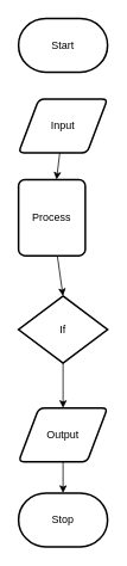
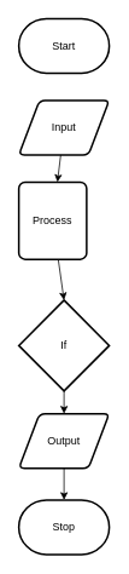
  <mxCell id="0" />
  <mxCell id="1" parent="0" />
  <mxCell id="2" value="Start" style="strokeWidth=2;html=1;shape=mxgraph.flowchart.terminator;whiteSpace=wrap;" vertex="1" parent="1"><mxGeometry x="20" y="20" width="100" height="60" as="geometry" /></mxCell>
  <mxCell id="3" style="edgeStyle=none;html=1;entryX=0.5;entryY=0;entryDx=0;entryDy=0;entryPerimeter=0;" edge="1" parent="1" source="4" target="8"><mxGeometry relative="1" as="geometry" /></mxCell>
  <mxCell id="4" value="Process" style="rounded=1;whiteSpace=wrap;html=1;absoluteArcSize=1;arcSize=14;strokeWidth=2;" vertex="1" parent="1"><mxGeometry x="20" y="200" width="75" height="85" as="geometry" /></mxCell>
  <mxCell id="5" style="edgeStyle=none;html=1;" edge="1" parent="1" source="6" target="4"><mxGeometry relative="1" as="geometry" /></mxCell>
  <mxCell id="6" value="Input" style="shape=parallelogram;html=1;strokeWidth=2;perimeter=parallelogramPerimeter;whiteSpace=wrap;rounded=1;arcSize=12;size=0.23;" vertex="1" parent="1"><mxGeometry x="20" y="110" width="100" height="60" as="geometry" /></mxCell>
  <mxCell id="7" style="edgeStyle=none;html=1;entryX=0.5;entryY=0;entryDx=0;entryDy=0;" edge="1" parent="1" source="8" target="10"><mxGeometry relative="1" as="geometry" /></mxCell>
- <mxCell id="8" value="If" style="strokeWidth=2;html=1;shape=mxgraph.flowchart.decision;whiteSpace=wrap;" vertex="1" parent="1"><mxGeometry x="20" y="330" width="100" height="75" as="geometry" /></mxCell>
+ <mxCell id="8" value="If" style="strokeWidth=2;html=1;shape=mxgraph.flowchart.decision;whiteSpace=wrap;" vertex="1" parent="1"><mxGeometry x="20" y="330" width="100" height="100" as="geometry" /></mxCell>
  <mxCell id="9" style="edgeStyle=none;html=1;entryX=0.5;entryY=0;entryDx=0;entryDy=0;entryPerimeter=0;" edge="1" parent="1" source="10" target="11"><mxGeometry relative="1" as="geometry" /></mxCell>
  <mxCell id="10" value="Output" style="shape=parallelogram;html=1;strokeWidth=2;perimeter=parallelogramPerimeter;whiteSpace=wrap;rounded=1;arcSize=12;size=0.23;" vertex="1" parent="1"><mxGeometry x="20" y="455" width="100" height="60" as="geometry" /></mxCell>
  <mxCell id="11" value="Stop" style="strokeWidth=2;html=1;shape=mxgraph.flowchart.terminator;whiteSpace=wrap;" vertex="1" parent="1"><mxGeometry x="20" y="550" width="100" height="60" as="geometry" /></mxCell>
